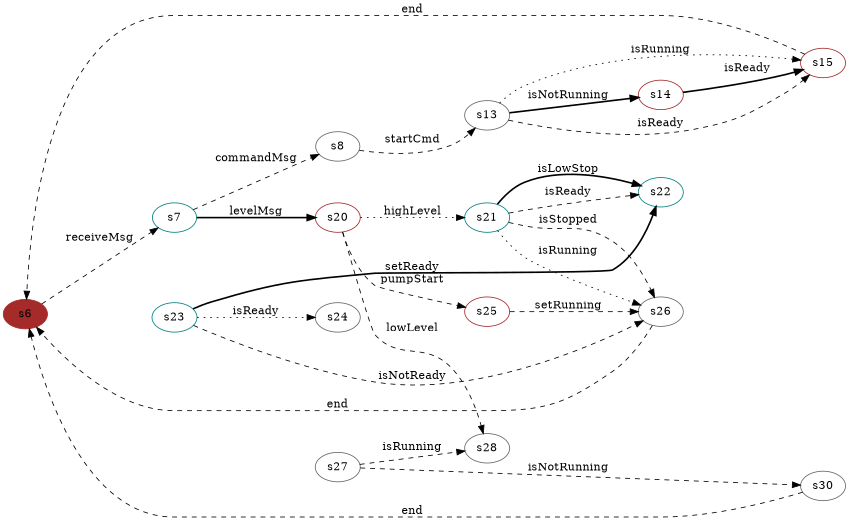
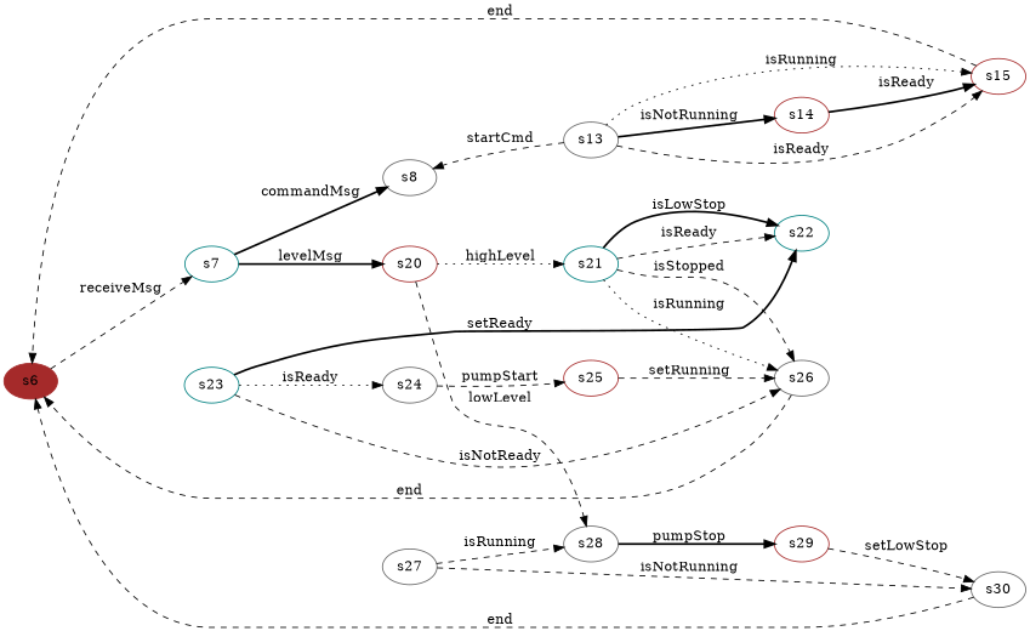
  digraph {
    rankdir=LR
    node [color=gray40]
    edge [style=dashed]
    n1 [color=brown label=s6 style=filled]
    n2 [color=teal label=s7]
    n3 [color=brown label=s20]
    n4 [label=s8]
    n5 [color=teal label=s21]
    n6 [label=s28]
    n7 [label=s13]
    n8 [label=s27]
    n9 [label=s30]
    n10 [color=teal label=s22]
    n11 [label=s26]
    n12 [color=brown label=s15]
    n13 [color=brown label=s14]
+   n14 [color=brown label=s29]
    n15 [color=teal label=s23]
    n16 [label=s24]
    n17 [color=brown label=s25]
    n1 -> n2 [label=" receiveMsg "]
    n2 -> n3 [label=" levelMsg " style=bold]
-   n2 -> n4 [label=" commandMsg "]
+   n2 -> n4 [label=" commandMsg " style=bold]
    n3 -> n5 [label=" highLevel " style=dotted]
    n3 -> n6 [label=" lowLevel "]
-   n4 -> n7 [label=" startCmd "]
+   n7 -> n4 [label=" startCmd "]
    n5 -> n10 [label=" isReady "]
    n5 -> n10 [label=" isLowStop " style=bold]
    n5 -> n11 [label=" isStopped "]
    n5 -> n11 [label=" isRunning " style=dotted]
+   n6 -> n14 [label=" pumpStop " style=bold]
    n7 -> n12 [label=" isReady "]
    n7 -> n12 [label=" isRunning " style=dotted]
    n7 -> n13 [label=" isNotRunning " style=bold]
    n8 -> n6 [label=" isRunning "]
    n8 -> n9 [label=" isNotRunning "]
    n9 -> n1 [label=" end "]
    n11 -> n1 [label=" end "]
    n12 -> n1 [label=" end "]
    n13 -> n12 [label=" isReady " style=bold]
+   n14 -> n9 [label=" setLowStop "]
    n15 -> n10 [label=" setReady " style=bold]
    n15 -> n11 [label=" isNotReady "]
    n15 -> n16 [label=" isReady " style=dotted]
-   n3 -> n17 [label=" pumpStart "]
+   n16 -> n17 [label=" pumpStart "]
    n17 -> n11 [label=" setRunning "]
  }
